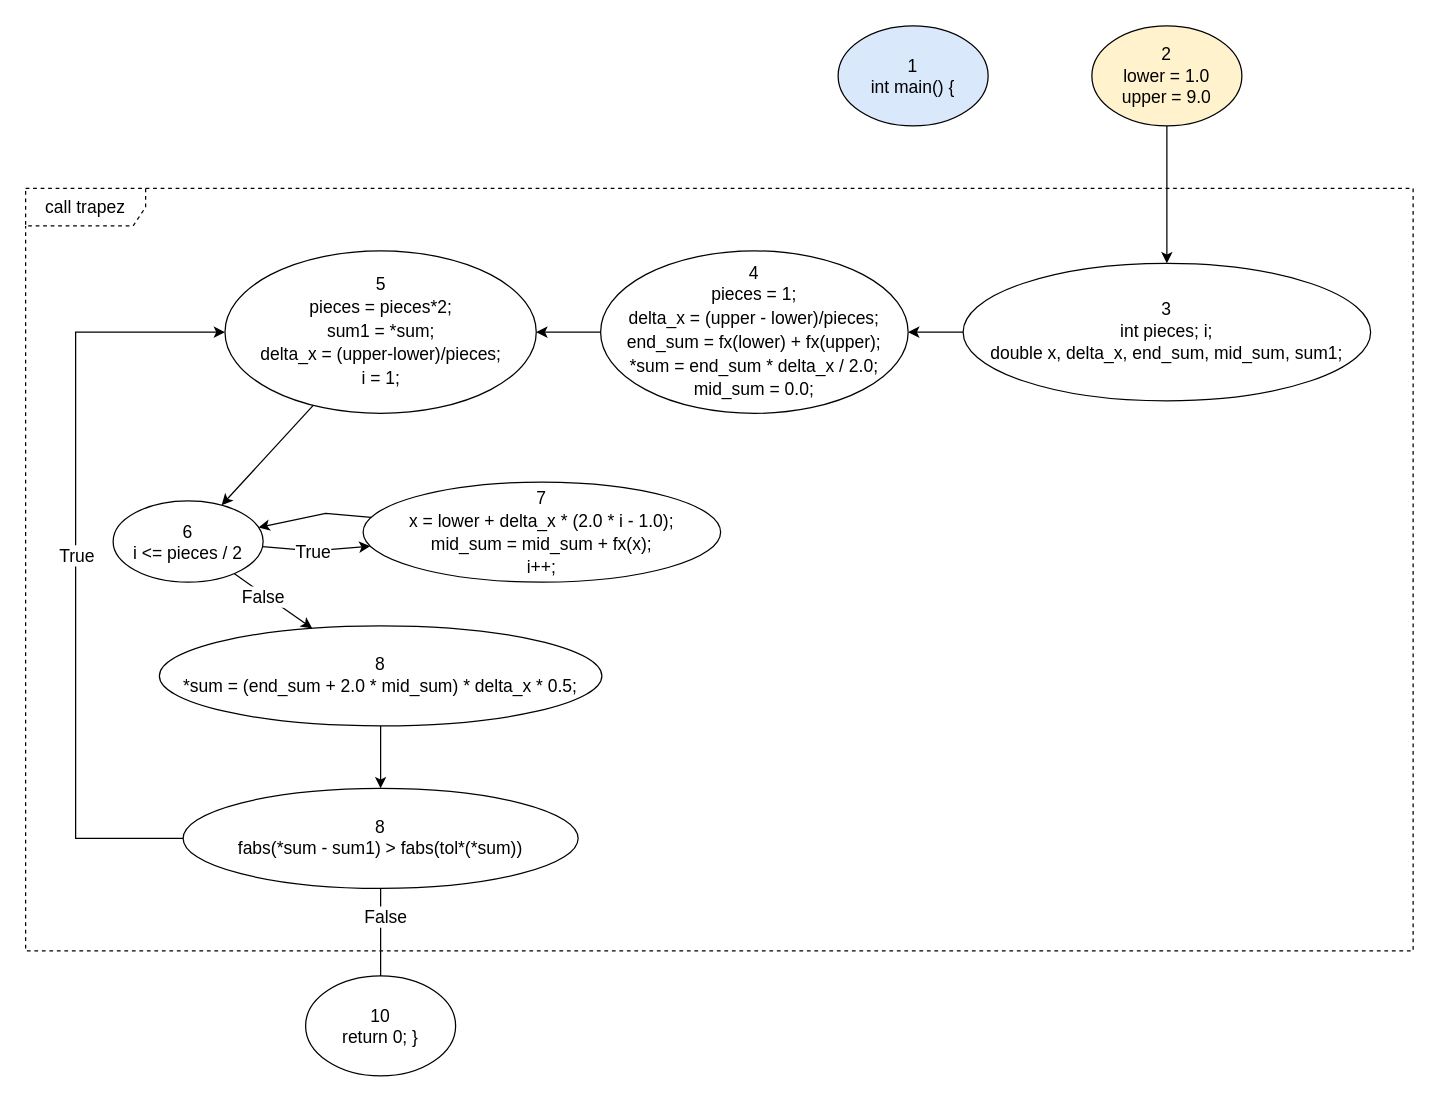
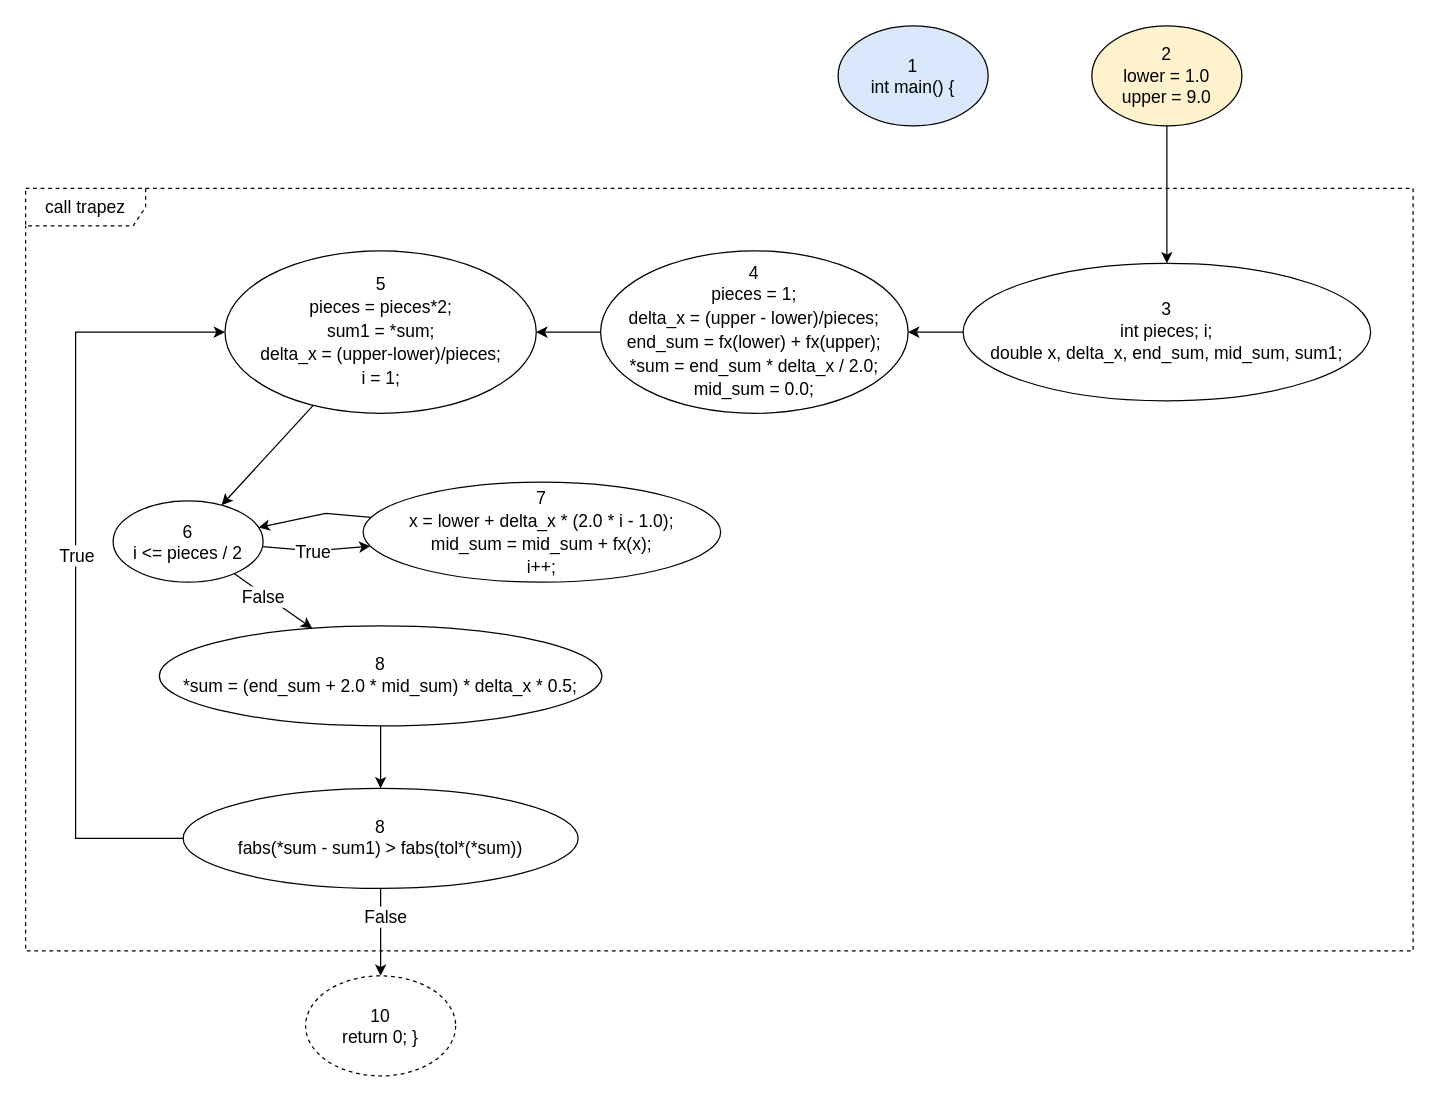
  <mxCell id="0" />
  <mxCell id="1" parent="0" />
  <mxCell id="2" value="call trapez" style="shape=umlFrame;whiteSpace=wrap;html=1;fillColor=none;width=96;height=30;dashed=1;fontSize=14;" parent="1" vertex="1"><mxGeometry x="20" y="150" width="1110" height="610" as="geometry" /></mxCell>
  <mxCell id="3" value="2&lt;br style=&quot;font-size: 14px;&quot;&gt;lower = 1.0&lt;br style=&quot;font-size: 14px;&quot;&gt;upper = 9.0" style="ellipse;whiteSpace=wrap;html=1;fontSize=14;fillColor=#fff2cc;" parent="1" vertex="1"><mxGeometry x="873" y="20" width="120" height="80" as="geometry" /></mxCell>
  <mxCell id="4" value="1&lt;br style=&quot;font-size: 14px;&quot;&gt;int main() {" style="ellipse;whiteSpace=wrap;html=1;fontSize=14;fillColor=#dae8fc;" parent="1" vertex="1"><mxGeometry x="670" y="20" width="120" height="80" as="geometry" /></mxCell>
- <mxCell id="5" value="10&lt;br style=&quot;font-size: 14px&quot;&gt;return 0; }" style="ellipse;whiteSpace=wrap;html=1;fontSize=14;" parent="1" vertex="1"><mxGeometry x="244" y="780" width="120" height="80" as="geometry" /></mxCell>
+ <mxCell id="5" value="10&lt;br style=&quot;font-size: 14px&quot;&gt;return 0; }" style="ellipse;whiteSpace=wrap;html=1;fontSize=14;dashed=1;" parent="1" vertex="1"><mxGeometry x="244" y="780" width="120" height="80" as="geometry" /></mxCell>
  <mxCell id="6" value="3&lt;br style=&quot;font-size: 14px;&quot;&gt;int pieces; i;&lt;br style=&quot;font-size: 14px;&quot;&gt;&lt;div style=&quot;line-height: 19px; font-size: 14px;&quot;&gt;double x, delta_x, end_sum, mid_sum, sum1;&lt;/div&gt;" style="ellipse;whiteSpace=wrap;html=1;fontSize=14;" parent="1" vertex="1"><mxGeometry x="770" y="210" width="326" height="110" as="geometry" /></mxCell>
  <mxCell id="7" value="4&lt;br style=&quot;font-size: 14px&quot;&gt;&lt;div style=&quot;line-height: 19px ; font-size: 14px&quot;&gt;&lt;div style=&quot;font-size: 14px&quot;&gt;pieces = 1;&lt;/div&gt;&lt;div style=&quot;font-size: 14px&quot;&gt;delta_x = (upper - lower)/pieces;&lt;/div&gt;&lt;div style=&quot;font-size: 14px&quot;&gt;end_sum = fx(lower) + fx(upper);&lt;/div&gt;&lt;div style=&quot;font-size: 14px&quot;&gt;*sum = end_sum * delta_x / 2.0;&lt;/div&gt;&lt;div style=&quot;font-size: 14px&quot;&gt;mid_sum = 0.0;&lt;/div&gt;&lt;/div&gt;" style="ellipse;whiteSpace=wrap;html=1;fontSize=14;" parent="1" vertex="1"><mxGeometry x="480" y="200" width="246" height="130" as="geometry" /></mxCell>
  <mxCell id="8" value="5&lt;br style=&quot;font-size: 14px&quot;&gt;&lt;div style=&quot;line-height: 19px ; font-size: 14px&quot;&gt;&lt;div style=&quot;font-size: 14px&quot;&gt;pieces = pieces*2;&lt;/div&gt;&lt;div style=&quot;font-size: 14px&quot;&gt;sum1 = *sum;&lt;/div&gt;&lt;div style=&quot;font-size: 14px&quot;&gt;delta_x = (upper-lower)/pieces;&lt;/div&gt;&lt;div style=&quot;font-size: 14px&quot;&gt;i = 1;&lt;/div&gt;&lt;/div&gt;" style="ellipse;whiteSpace=wrap;html=1;fontSize=14;" parent="1" vertex="1"><mxGeometry x="179.5" y="200" width="249" height="130" as="geometry" /></mxCell>
  <mxCell id="9" value="8&lt;br style=&quot;font-size: 14px&quot;&gt;&lt;div style=&quot;line-height: 19px ; font-size: 14px&quot;&gt;*sum = (end_sum + 2.0 * mid_sum) * delta_x * 0.5;&lt;/div&gt;" style="ellipse;whiteSpace=wrap;html=1;fontSize=14;" parent="1" vertex="1"><mxGeometry x="127" y="500" width="354" height="80" as="geometry" /></mxCell>
  <mxCell id="10" value="8&lt;br style=&quot;font-size: 14px&quot;&gt;&lt;div style=&quot;line-height: 19px ; font-size: 14px&quot;&gt;&lt;div style=&quot;line-height: 19px ; font-size: 14px&quot;&gt;fabs(*sum - sum1) &amp;gt; fabs(tol*(*sum))&lt;/div&gt;&lt;/div&gt;" style="ellipse;whiteSpace=wrap;html=1;fontSize=14;" parent="1" vertex="1"><mxGeometry x="146" y="630" width="316" height="80" as="geometry" /></mxCell>
  <mxCell id="11" value="" style="endArrow=classic;html=1;rounded=0;fontSize=14;" parent="1" source="3" target="6" edge="1"><mxGeometry width="50" height="50" relative="1" as="geometry"><mxPoint x="20" y="-180" as="sourcePoint" /><mxPoint x="70" y="-230" as="targetPoint" /></mxGeometry></mxCell>
  <mxCell id="12" value="" style="endArrow=classic;html=1;rounded=0;fontSize=14;" parent="1" source="6" target="7" edge="1"><mxGeometry width="50" height="50" relative="1" as="geometry"><mxPoint x="239" y="160" as="sourcePoint" /><mxPoint x="309" y="180" as="targetPoint" /></mxGeometry></mxCell>
  <mxCell id="13" value="" style="endArrow=classic;html=1;rounded=0;fontSize=14;" parent="1" source="7" target="8" edge="1"><mxGeometry width="50" height="50" relative="1" as="geometry"><mxPoint x="-60" y="150" as="sourcePoint" /><mxPoint x="-10" y="100" as="targetPoint" /></mxGeometry></mxCell>
  <mxCell id="14" value="" style="endArrow=classic;html=1;rounded=0;fontSize=14;" parent="1" source="9" target="10" edge="1"><mxGeometry width="50" height="50" relative="1" as="geometry"><mxPoint x="90" y="810.43" as="sourcePoint" /><mxPoint x="140" y="760.43" as="targetPoint" /></mxGeometry></mxCell>
  <mxCell id="15" value="" style="endArrow=classic;html=1;rounded=0;edgeStyle=orthogonalEdgeStyle;fontSize=14;" parent="1" source="10" target="8" edge="1"><mxGeometry width="50" height="50" relative="1" as="geometry"><mxPoint x="60" y="660" as="sourcePoint" /><mxPoint x="-30" y="480" as="targetPoint" /><Array as="points"><mxPoint x="60" y="670" /><mxPoint x="60" y="265" /></Array></mxGeometry></mxCell>
  <mxCell id="16" value="&lt;font style=&quot;font-size: 14px;&quot;&gt;True&lt;/font&gt;" style="edgeLabel;html=1;align=center;verticalAlign=middle;resizable=0;points=[];fontSize=14;" parent="15" vertex="1" connectable="0"><mxGeometry x="0.025" relative="1" as="geometry"><mxPoint as="offset" /></mxGeometry></mxCell>
- <mxCell id="17" value="" style="endArrow=none;html=1;rounded=0;fontSize=14;" parent="1" source="10" target="5" edge="1"><mxGeometry width="50" height="50" relative="1" as="geometry"><mxPoint x="140" y="1120.43" as="sourcePoint" /><mxPoint x="190" y="1070.43" as="targetPoint" /></mxGeometry></mxCell>
+ <mxCell id="17" value="" style="endArrow=classic;html=1;rounded=0;fontSize=14;" parent="1" source="10" target="5" edge="1"><mxGeometry width="50" height="50" relative="1" as="geometry"><mxPoint x="140" y="1120.43" as="sourcePoint" /><mxPoint x="190" y="1070.43" as="targetPoint" /></mxGeometry></mxCell>
  <mxCell id="18" value="False" style="edgeLabel;html=1;align=center;verticalAlign=middle;resizable=0;points=[];fontSize=14;" parent="17" vertex="1" connectable="0"><mxGeometry x="-0.371" y="3" relative="1" as="geometry"><mxPoint as="offset" /></mxGeometry></mxCell>
  <mxCell id="19" value="6&lt;br style=&quot;font-size: 14px&quot;&gt;i &amp;lt;= pieces / 2" style="ellipse;whiteSpace=wrap;html=1;fontSize=14;" parent="1" vertex="1"><mxGeometry x="90" y="400" width="120" height="65" as="geometry" /></mxCell>
  <mxCell id="20" value="" style="endArrow=classic;html=1;rounded=0;fontSize=14;startArrow=none;" parent="1" source="19" target="9" edge="1"><mxGeometry width="50" height="50" relative="1" as="geometry"><mxPoint x="120" y="430" as="sourcePoint" /><mxPoint x="170" y="380" as="targetPoint" /></mxGeometry></mxCell>
  <mxCell id="21" value="False" style="edgeLabel;html=1;align=center;verticalAlign=middle;resizable=0;points=[];fontSize=14;" parent="20" vertex="1" connectable="0"><mxGeometry x="-0.244" y="-2" relative="1" as="geometry"><mxPoint as="offset" /></mxGeometry></mxCell>
  <mxCell id="22" value="" style="endArrow=classic;html=1;rounded=0;fontSize=14;" parent="1" source="8" target="19" edge="1"><mxGeometry width="50" height="50" relative="1" as="geometry"><mxPoint x="150" y="440" as="sourcePoint" /><mxPoint x="200" y="390" as="targetPoint" /></mxGeometry></mxCell>
  <mxCell id="23" value="" style="endArrow=classic;html=1;rounded=0;fontSize=14;" parent="1" source="19" target="25" edge="1"><mxGeometry width="50" height="50" relative="1" as="geometry"><mxPoint y="380" as="sourcePoint" x="-20" /><mxPoint x="30" y="330" as="targetPoint" /><Array as="points"><mxPoint x="250" y="440" /></Array></mxGeometry></mxCell>
  <mxCell id="24" value="True" style="edgeLabel;html=1;align=center;verticalAlign=middle;resizable=0;points=[];fontSize=14;" parent="23" vertex="1" connectable="0"><mxGeometry x="-0.452" y="1" relative="1" as="geometry"><mxPoint x="16" y="3" as="offset" /></mxGeometry></mxCell>
  <mxCell id="25" value="7&lt;br style=&quot;font-size: 14px&quot;&gt;&lt;div style=&quot;line-height: 19px ; font-size: 14px&quot;&gt;&lt;div style=&quot;font-size: 14px&quot;&gt;x = lower + delta_x * (2.0 * i - 1.0);&lt;/div&gt;&lt;div style=&quot;font-size: 14px&quot;&gt;mid_sum = mid_sum + fx(x);&lt;/div&gt;&lt;/div&gt;i++;" style="ellipse;whiteSpace=wrap;html=1;fontSize=14;" parent="1" vertex="1"><mxGeometry x="290" y="385" width="286" height="80" as="geometry" /></mxCell>
  <mxCell id="26" value="" style="endArrow=classic;html=1;rounded=0;fontSize=14;" parent="1" source="25" target="19" edge="1"><mxGeometry width="50" height="50" relative="1" as="geometry"><mxPoint x="-50" y="430" as="sourcePoint" /><mxPoint x="0" y="380" as="targetPoint" /><Array as="points"><mxPoint x="260" y="410" /></Array></mxGeometry></mxCell>
